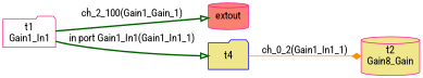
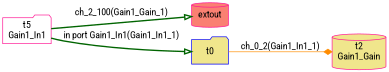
  digraph {
    fontname="Roboto Condensed"
    rankdir=LR
    node [color=deeppink fillcolor=khaki fontname="Roboto Condensed" shape=cylinder style=filled]
    edge [arrowhead=onormal color=darkgreen fontname="Roboto Condensed" style=bold]
-   n1 [label="t2\nGain8_Gain"]
+   n1 [label="t2\nGain1_Gain"]
    n2 [fillcolor=salmon label=extout]
-   t0 [color=blue shape=folder label=t4]
-   n4 [fillcolor=white label="t1\nGain1_In1" shape=folder]
+   t0 [color=blue shape=folder]
+   n4 [fillcolor=white label="t5\nGain1_In1" shape=folder]
    t0 -> n1 [arrowhead=diamond color=darkorange label="ch_0_2(Gain1_In1_1)" style=solid]
    n4 -> n2 [label="ch_2_100(Gain1_Gain_1)"]
    n4 -> t0 [label="in port Gain1_In1(Gain1_In1_1)"]
  }
